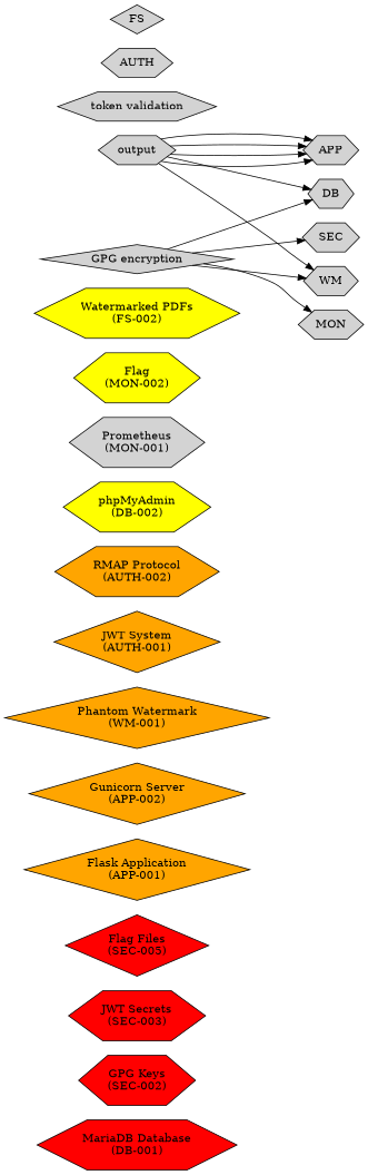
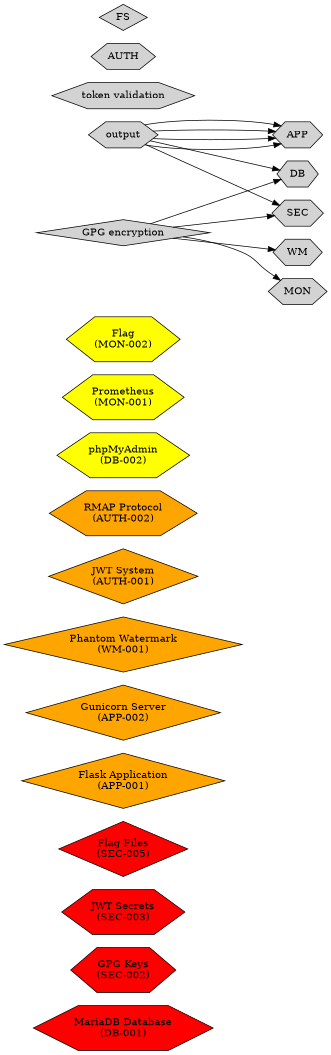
  digraph {
    rankdir=LR
    node [shape=hexagon style=filled]
    n1 [fillcolor=red label="MariaDB Database\n(DB-001)"]
    n2 [fillcolor=red label="GPG Keys\n(SEC-002)"]
    n3 [fillcolor=red label="JWT Secrets\n(SEC-003)"]
    n4 [fillcolor=red label="Flag Files\n(SEC-005)" shape=diamond]
    n5 [fillcolor=orange label="Flask Application\n(APP-001)" shape=diamond]
    n6 [fillcolor=orange label="Gunicorn Server\n(APP-002)" shape=diamond]
    n7 [fillcolor=orange label="Phantom Watermark\n(WM-001)" shape=diamond]
    n8 [fillcolor=orange label="JWT System\n(AUTH-001)" shape=diamond]
    n9 [fillcolor=orange label="RMAP Protocol\n(AUTH-002)"]
    n10 [fillcolor=yellow label="phpMyAdmin\n(DB-002)"]
-   n11 [fillcolor=lightgrey label="Prometheus\n(MON-001)"]
+   n11 [fillcolor=yellow label="Prometheus\n(MON-001)"]
    n12 [fillcolor=yellow label="Flag\n(MON-002)"]
-   n13 [fillcolor=yellow label="Watermarked PDFs\n(FS-002)"]
    n14 [label=output]
    APP
    DB
    SEC
    n18 [label="token validation"]
    AUTH
    n20 [label="GPG encryption" shape=diamond]
    WM
    MON
    FS [shape=diamond]
    n14 -> APP
    n14 -> APP
    n14 -> APP
    n14 -> APP
    n14 -> DB
-   n14 -> WM
+   n14 -> SEC
    n20 -> DB
    n20 -> SEC
    n20 -> WM
    n20 -> MON
  }
